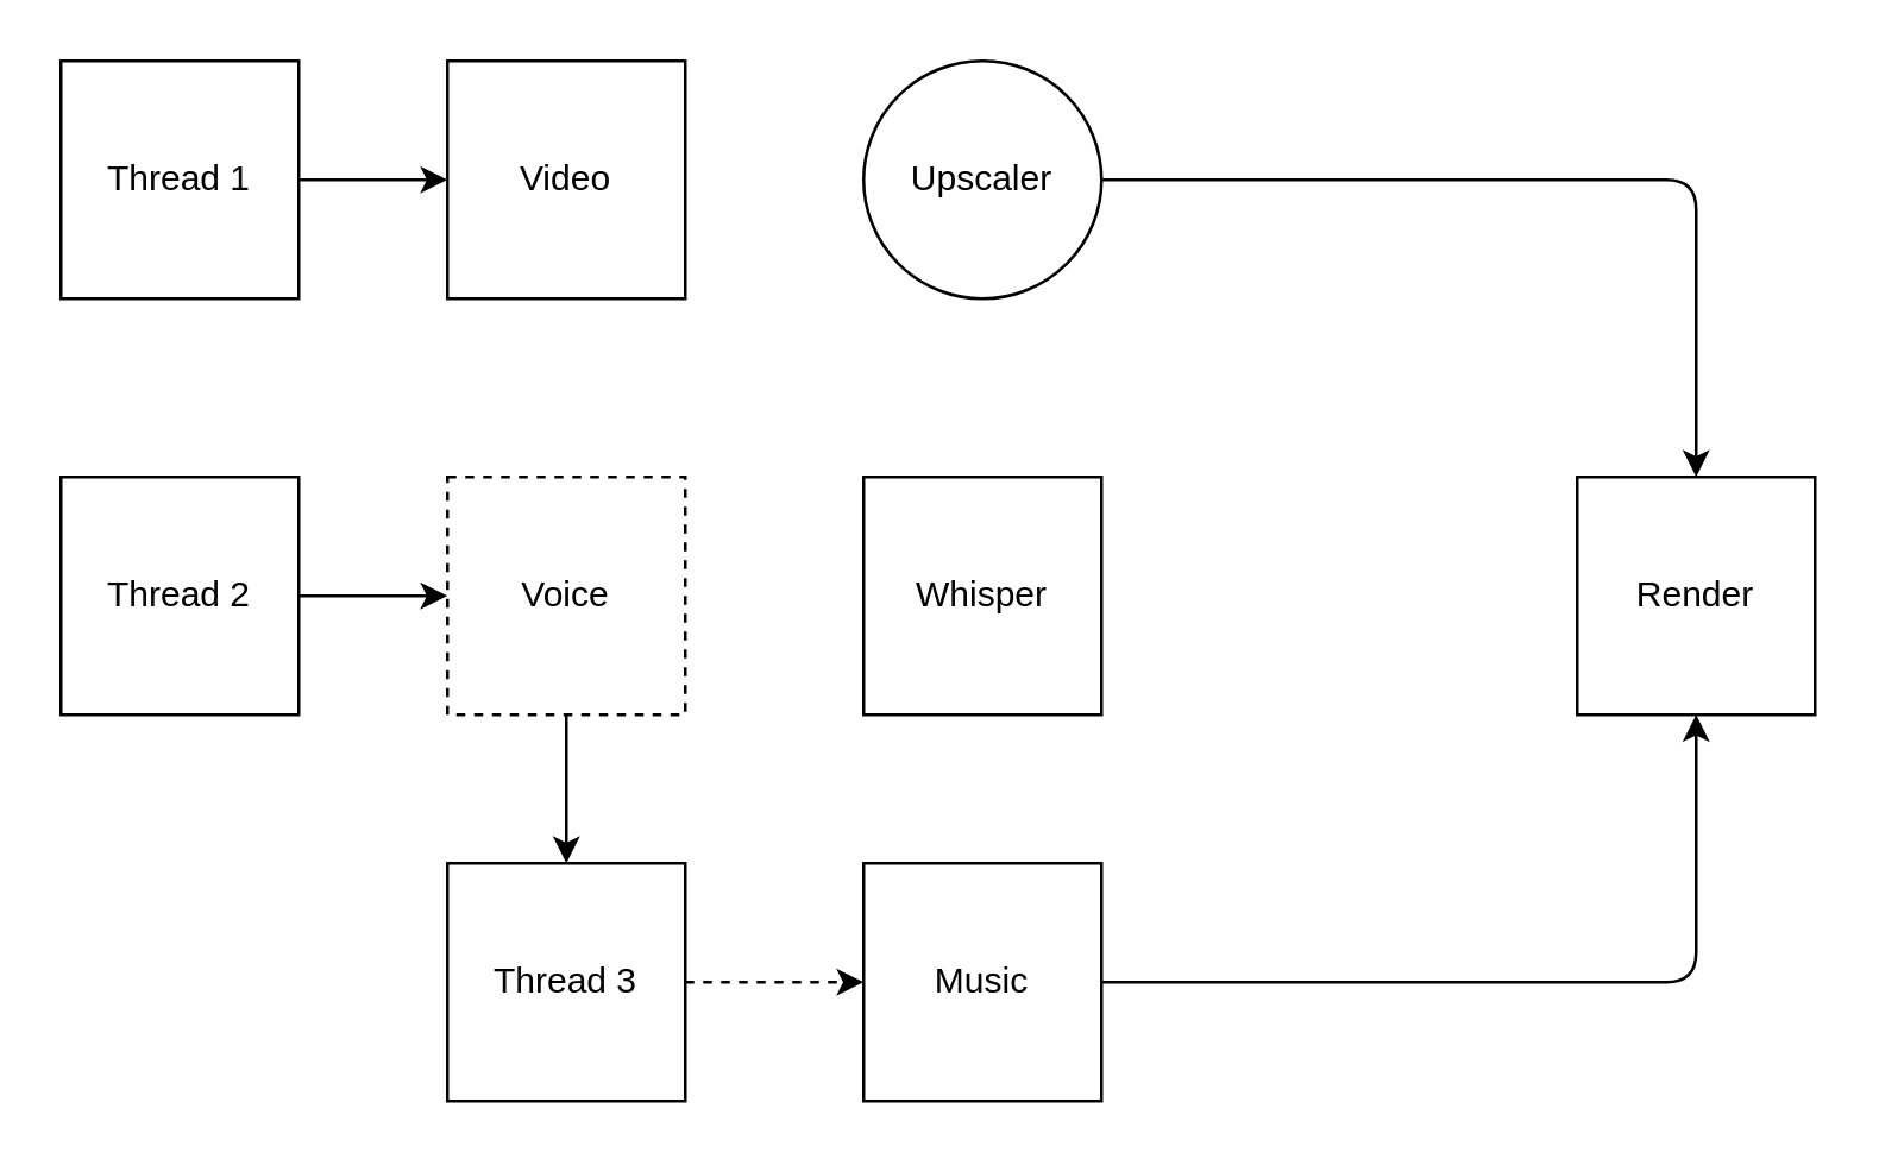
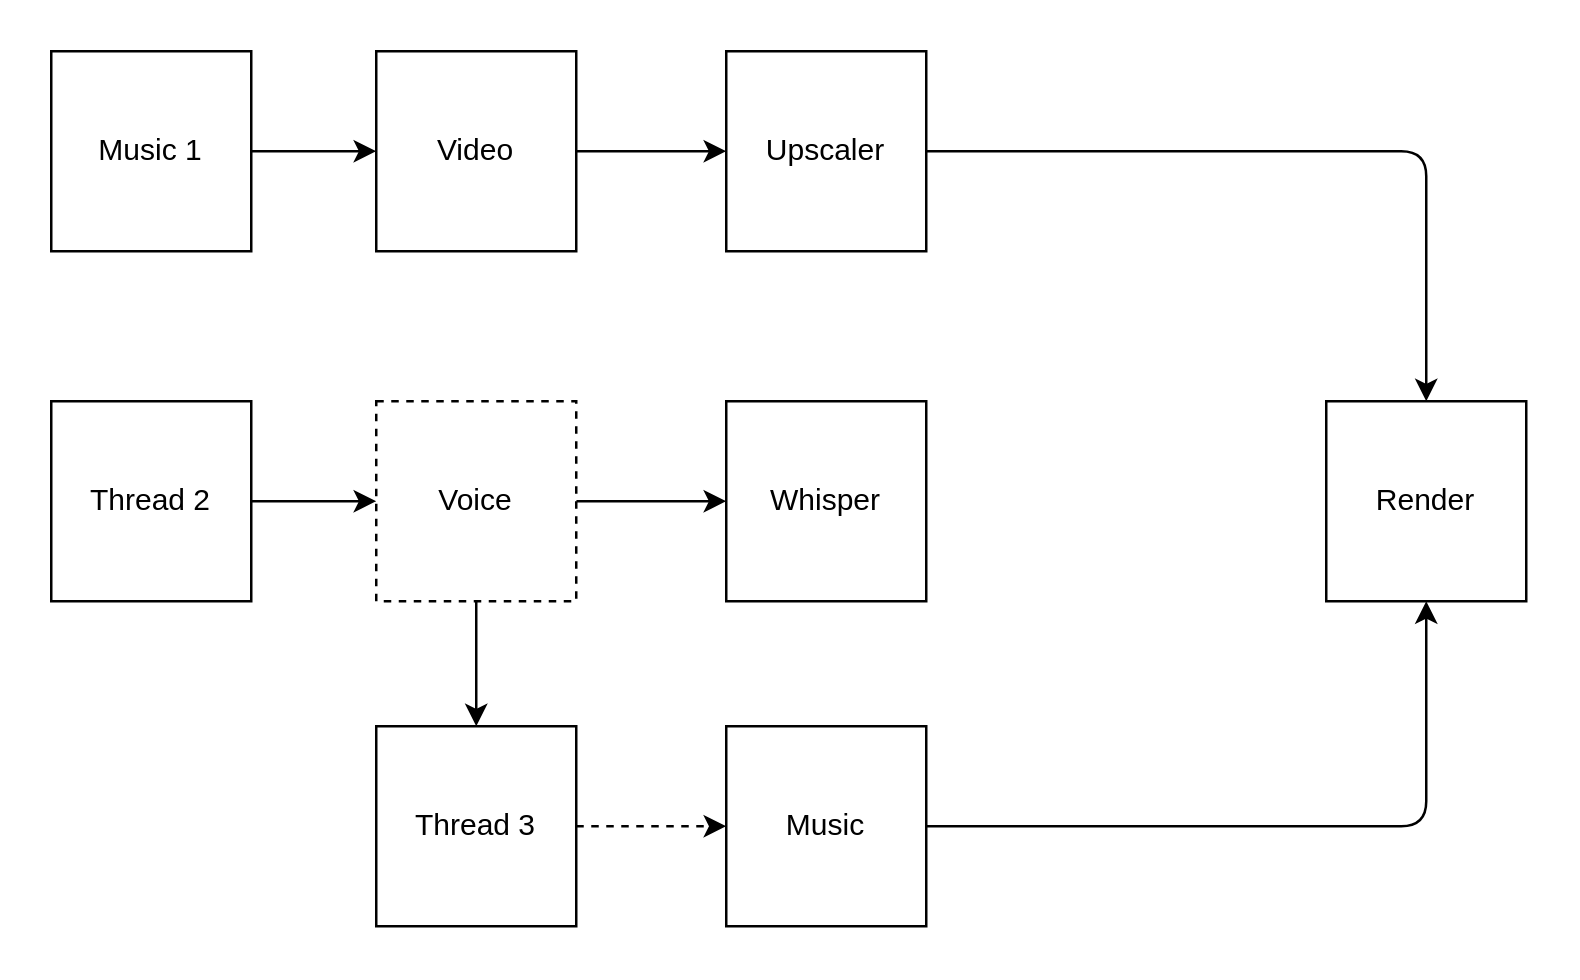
  <mxCell id="0" />
  <mxCell id="1" parent="0" />
  <mxCell id="2" value="" style="edgeStyle=none;html=1;" parent="1" source="3" target="11" edge="1"><mxGeometry relative="1" as="geometry" /></mxCell>
  <mxCell id="3" value="Thread 2" style="whiteSpace=wrap;html=1;aspect=fixed;" parent="1" vertex="1"><mxGeometry x="20" y="160" width="80" height="80" as="geometry" /></mxCell>
  <mxCell id="4" style="edgeStyle=none;html=1;exitX=1;exitY=0.5;exitDx=0;exitDy=0;entryX=0;entryY=0.5;entryDx=0;entryDy=0;" edge="1" parent="1" source="5" target="8"><mxGeometry relative="1" as="geometry" /></mxCell>
- <mxCell id="5" value="Thread 1" style="whiteSpace=wrap;html=1;aspect=fixed;" parent="1" vertex="1"><mxGeometry x="20" y="20" width="80" height="80" as="geometry" /></mxCell>
+ <mxCell id="5" value="Music 1" style="whiteSpace=wrap;html=1;aspect=fixed;" parent="1" vertex="1"><mxGeometry x="20" y="20" width="80" height="80" as="geometry" /></mxCell>
  <mxCell id="6" style="edgeStyle=none;html=1;exitX=1;exitY=0.5;exitDx=0;exitDy=0;entryX=0.5;entryY=0;entryDx=0;entryDy=0;startArrow=none;" edge="1" parent="1" source="18" target="17"><mxGeometry relative="1" as="geometry"><Array as="points"><mxPoint x="570" y="60" /></Array></mxGeometry></mxCell>
+ <mxCell id="7" style="edgeStyle=none;html=1;exitX=1;exitY=0.5;exitDx=0;exitDy=0;entryX=0;entryY=0.5;entryDx=0;entryDy=0;" edge="1" parent="1" source="8" target="18"><mxGeometry relative="1" as="geometry" /></mxCell>
  <mxCell id="8" value="Video" style="whiteSpace=wrap;html=1;aspect=fixed;" parent="1" vertex="1"><mxGeometry x="150" y="20" width="80" height="80" as="geometry" /></mxCell>
+ <mxCell id="9" value="" style="edgeStyle=none;html=1;" parent="1" source="11" target="16" edge="1"><mxGeometry relative="1" as="geometry" /></mxCell>
  <mxCell id="10" style="edgeStyle=none;html=1;exitX=0.5;exitY=1;exitDx=0;exitDy=0;" edge="1" parent="1" source="11" target="15"><mxGeometry relative="1" as="geometry" /></mxCell>
  <mxCell id="11" value="Voice" style="whiteSpace=wrap;html=1;aspect=fixed;dashed=1;" parent="1" vertex="1"><mxGeometry x="150" y="160" width="80" height="80" as="geometry" /></mxCell>
  <mxCell id="12" style="edgeStyle=none;html=1;exitX=1;exitY=0.5;exitDx=0;exitDy=0;entryX=0.5;entryY=1;entryDx=0;entryDy=0;" edge="1" parent="1" source="13" target="17"><mxGeometry relative="1" as="geometry"><Array as="points"><mxPoint x="570" y="330" /></Array></mxGeometry></mxCell>
  <mxCell id="13" value="Music" style="whiteSpace=wrap;html=1;aspect=fixed;" parent="1" vertex="1"><mxGeometry x="290" y="290" width="80" height="80" as="geometry" /></mxCell>
  <mxCell id="14" value="" style="edgeStyle=none;html=1;dashed=1;" parent="1" source="15" target="13" edge="1"><mxGeometry relative="1" as="geometry" /></mxCell>
  <mxCell id="15" value="Thread 3" style="whiteSpace=wrap;html=1;aspect=fixed;" parent="1" vertex="1"><mxGeometry x="150" y="290" width="80" height="80" as="geometry" /></mxCell>
  <mxCell id="16" value="Whisper" style="whiteSpace=wrap;html=1;aspect=fixed;" parent="1" vertex="1"><mxGeometry x="290" y="160" width="80" height="80" as="geometry" /></mxCell>
  <mxCell id="17" value="Render" style="whiteSpace=wrap;html=1;aspect=fixed;" parent="1" vertex="1"><mxGeometry x="530" y="160" width="80" height="80" as="geometry" /></mxCell>
- <mxCell id="18" value="Upscaler" style="ellipse;whiteSpace=wrap;html=1;aspect=fixed;" vertex="1" parent="1"><mxGeometry x="290" y="20" width="80" height="80" as="geometry" /></mxCell>
+ <mxCell id="18" value="Upscaler" style="whiteSpace=wrap;html=1;aspect=fixed;" vertex="1" parent="1"><mxGeometry x="290" y="20" width="80" height="80" as="geometry" /></mxCell>
